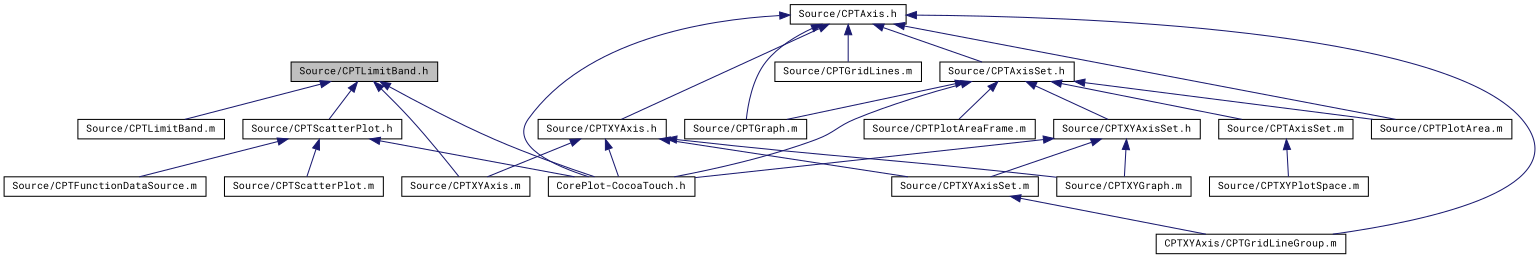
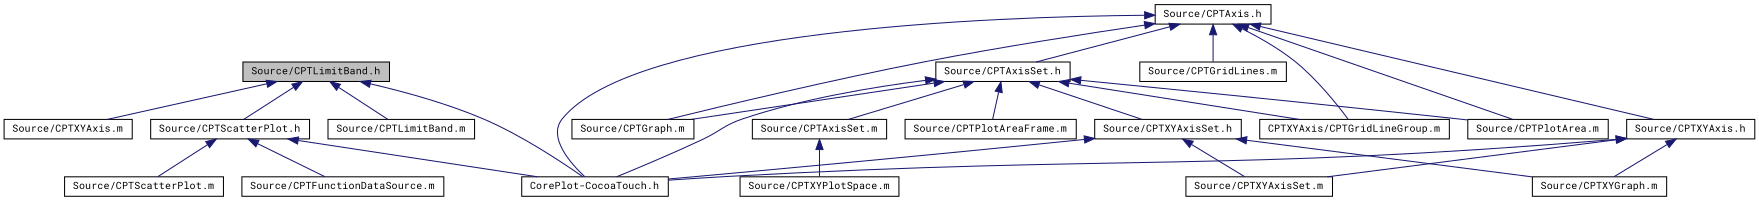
  digraph {
    fontname="Roboto Mono"
    node [color=black fontname="Roboto Mono" fontsize=10 shape=record]
    edge [color=midnightblue dir=back fontname="Roboto Mono" fontsize=10 labelfontname="Lucinda Grande" labelfontsize=10 style=solid]
    n1 [fillcolor=grey75 fontcolor=black height=0.2 label="Source/CPTLimitBand.h" style=filled width=0.4]
    n2 [height=0.2 label="CorePlot-CocoaTouch.h" width=0.4]
    n3 [height=0.2 label="Source/CPTXYAxis.m" width=0.4]
    n4 [height=0.2 label="Source/CPTScatterPlot.h" width=0.4]
    n5 [height=0.2 label="Source/CPTLimitBand.m" width=0.4]
    n6 [height=0.2 label="Source/CPTAxis.h" width=0.4]
    n7 [height=0.2 label="Source/CPTAxisSet.h" width=0.4]
    n8 [height=0.2 label="Source/CPTGraph.m" width=0.4]
    n9 [height=0.2 label="CPTXYAxis/CPTGridLineGroup.m" width=0.4]
    n10 [height=0.2 label="Source/CPTPlotArea.m" width=0.4]
    n11 [height=0.2 label="Source/CPTGridLines.m" width=0.4]
    n12 [height=0.2 label="Source/CPTXYAxis.h" width=0.4]
    n13 [height=0.2 label="Source/CPTFunctionDataSource.m" width=0.4]
    n14 [height=0.2 label="Source/CPTScatterPlot.m" width=0.4]
    n15 [height=0.2 label="Source/CPTAxisSet.m" width=0.4]
    n16 [height=0.2 label="Source/CPTPlotAreaFrame.m" width=0.4]
    n17 [height=0.2 label="Source/CPTXYAxisSet.h" width=0.4]
    n18 [height=0.2 label="Source/CPTXYAxisSet.m" width=0.4]
    n19 [height=0.2 label="Source/CPTXYGraph.m" width=0.4]
    n20 [height=0.2 label="Source/CPTXYPlotSpace.m" width=0.4]
    n1 -> n2
    n1 -> n3
    n1 -> n4
    n1 -> n5
    n4 -> n2
    n4 -> n13
    n4 -> n14
    n6 -> n2
    n6 -> n7
    n6 -> n8
    n6 -> n9
    n6 -> n10
    n6 -> n11
    n6 -> n12
    n7 -> n2
    n7 -> n8
-   n18 -> n9
+   n7 -> n9
    n7 -> n10
    n7 -> n15
    n7 -> n16
    n7 -> n17
    n12 -> n2
-   n12 -> n3
    n12 -> n18
    n12 -> n19
    n15 -> n20
    n17 -> n2
    n17 -> n18
    n17 -> n19
  }
